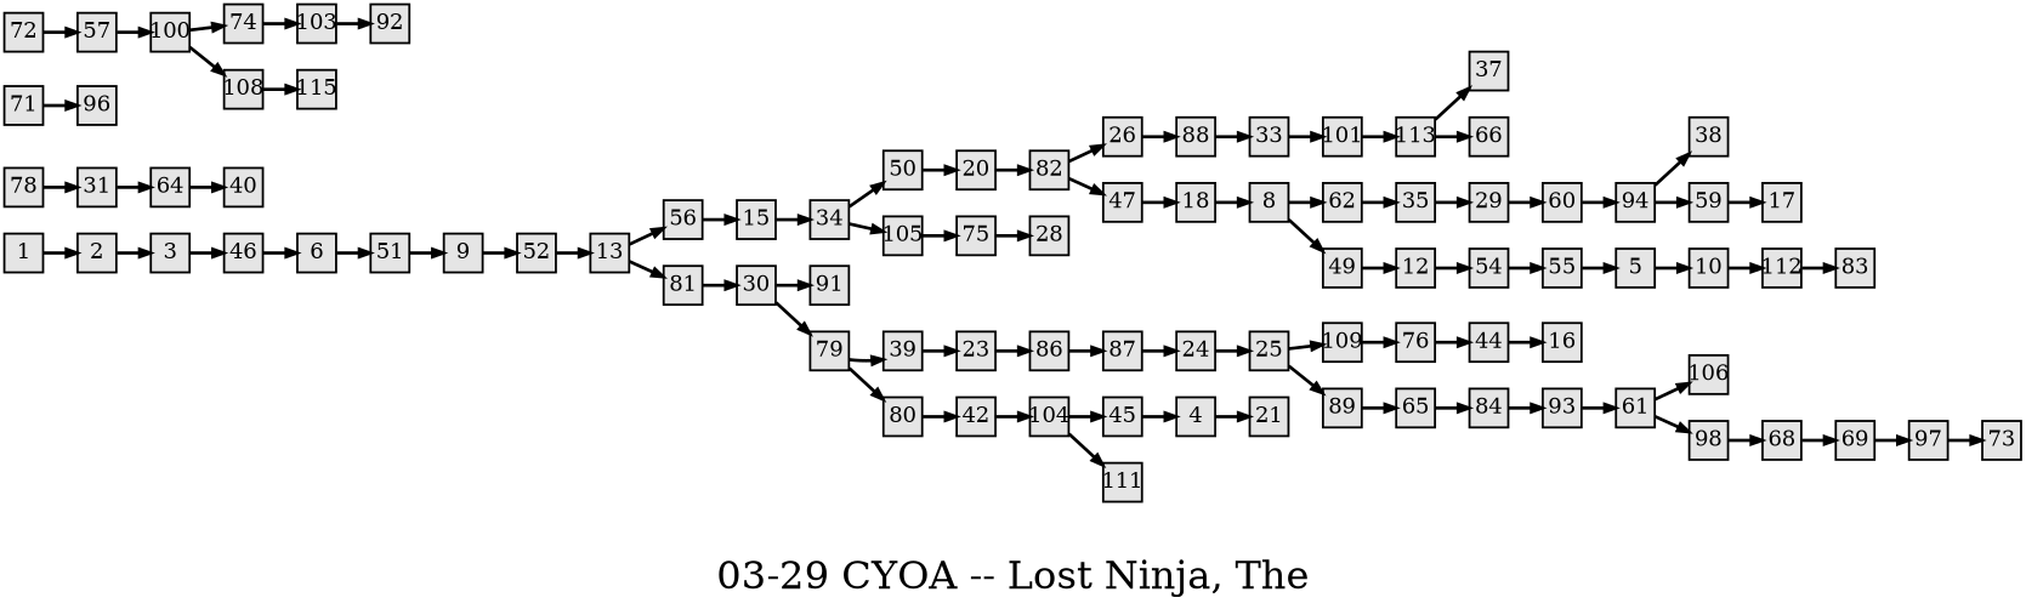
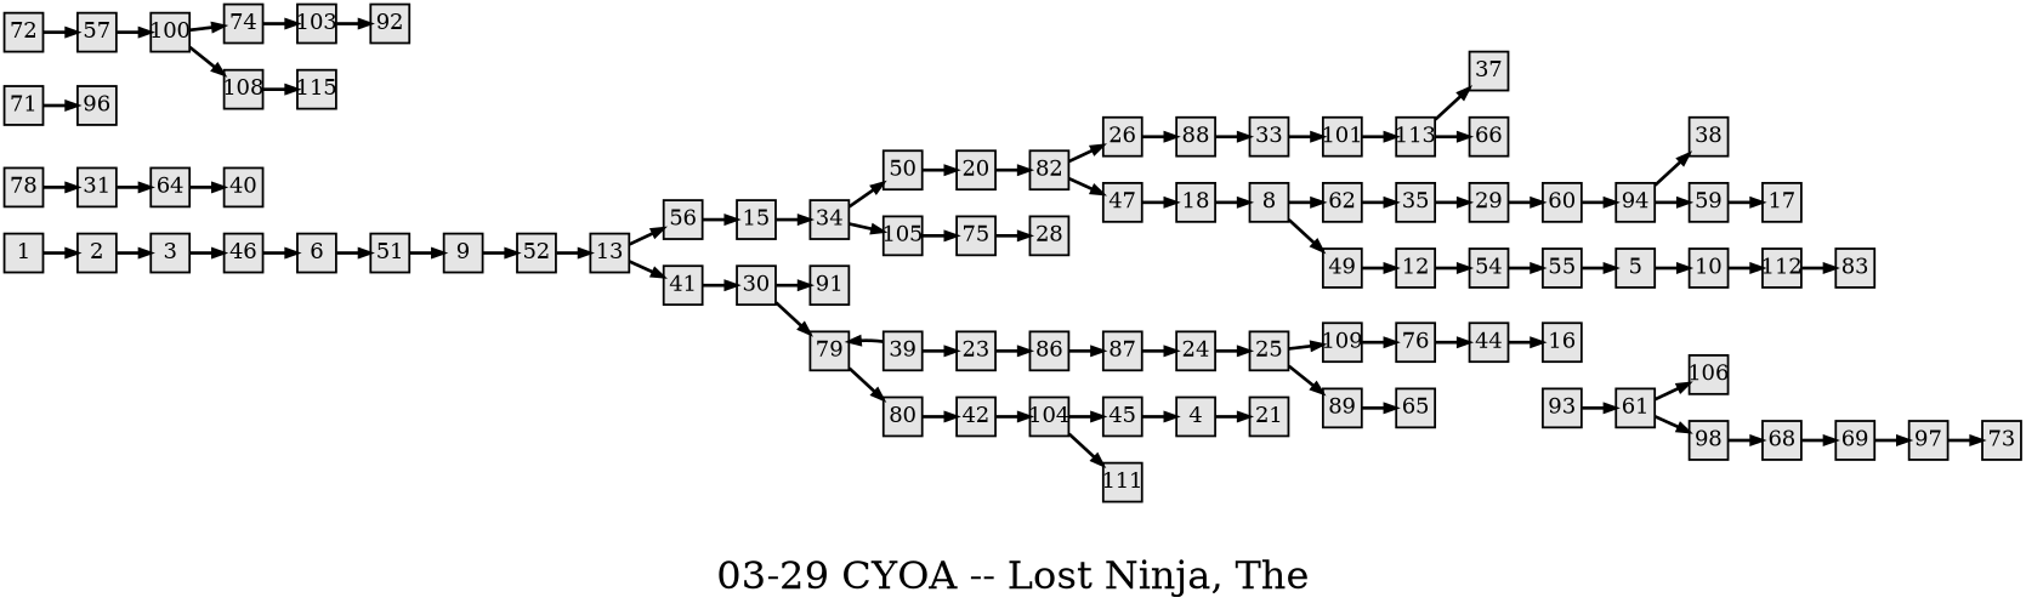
  digraph {
    fontsize=36
    label="03-29 CYOA -- Lost Ninja, The"
    nodesep=0.35
    ordering=out
    rankdir=LR
    ranksep=0.45
    node [fillcolor=grey90 fixedsize=true fontsize=20 labelfloat=true margin="0,0" penwidth=2 regular=true shape=rect style=filled]
    edge [fontsize=12 labelfloat=true penwidth=3]
    1
    2
    3
    46
    6
    51
    4
    21
    5
    10
    112
    83
    9
    52
    8
    62
    49
    35
    12
    29
    54
    13
    56
-   81
+   81 [label=41]
    55
    15
    30
    34
    91
    79
    50
    105
    20
    75
    18
    82
    26
    47
    88
    23
    86
    87
    24
    25
    109
    89
    76
    65
    44
-   84
    33
    101
    60
    94
    38
    59
    39
    80
    42
    31
    64
    40
    113
    37
    66
    28
    78
    71
    96
    72
    57
    104
    45
    111
    16
    100
    74
    108
    103
    115
    17
    61
    106
    98
    68
    69
    93
    97
    73
    92
    1 -> 2
    2 -> 3
    3 -> 46
    46 -> 6
    6 -> 51
    51 -> 9
    4 -> 21
    5 -> 10
    10 -> 112
    112 -> 83
    9 -> 52
    52 -> 13
    8 -> 62
    8 -> 49
    62 -> 35
    49 -> 12
    35 -> 29
    12 -> 54
    29 -> 60
    54 -> 55
    13 -> 56
    13 -> 81
    56 -> 15
    81 -> 30
    55 -> 5
    15 -> 34
    30 -> 91
    30 -> 79
    34 -> 50
    34 -> 105
-   79 -> 39
+   39 -> 79
    79 -> 80
    50 -> 20
    105 -> 75
    20 -> 82
    75 -> 28
    18 -> 8
    82 -> 26
    82 -> 47
    26 -> 88
    47 -> 18
    88 -> 33
    23 -> 86
    86 -> 87
    87 -> 24
    24 -> 25
    25 -> 109
    25 -> 89
    109 -> 76
    89 -> 65
    76 -> 44
-   65 -> 84
    44 -> 16
-   84 -> 93
    33 -> 101
    101 -> 113
    60 -> 94
    94 -> 38
    94 -> 59
    59 -> 17
    39 -> 23
    80 -> 42
    42 -> 104
    31 -> 64
    64 -> 40
    113 -> 37
    113 -> 66
    78 -> 31
    71 -> 96
    72 -> 57
    57 -> 100
    104 -> 45
    104 -> 111
    45 -> 4
    100 -> 74
    100 -> 108
    74 -> 103
    108 -> 115
    103 -> 92
    61 -> 106
    61 -> 98
    98 -> 68
    68 -> 69
    69 -> 97
    93 -> 61
    97 -> 73
  }
